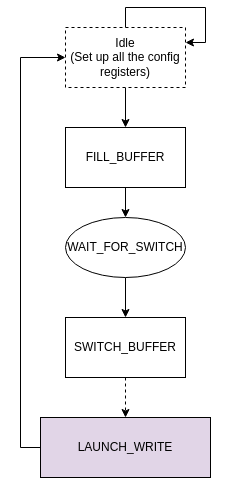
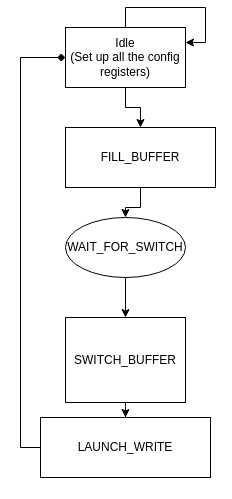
  <mxCell id="0" />
  <mxCell id="1" parent="0" />
  <mxCell id="2" style="edgeStyle=orthogonalEdgeStyle;rounded=0;orthogonalLoop=1;jettySize=auto;html=1;entryX=0.5;entryY=0;entryDx=0;entryDy=0;" edge="1" parent="1" source="3" target="5"><mxGeometry relative="1" as="geometry" /></mxCell>
- <mxCell id="3" value="Idle&lt;div&gt;(Set up all the config registers)&lt;/div&gt;" style="rounded=0;whiteSpace=wrap;html=1;dashed=1;" vertex="1" parent="1"><mxGeometry x="65" y="20" width="120" height="60" as="geometry" /></mxCell>
+ <mxCell id="3" value="Idle&lt;div&gt;(Set up all the config registers)&lt;/div&gt;" style="rounded=0;whiteSpace=wrap;html=1;" vertex="1" parent="1"><mxGeometry x="65" y="20" width="120" height="60" as="geometry" /></mxCell>
  <mxCell id="4" style="edgeStyle=orthogonalEdgeStyle;rounded=0;orthogonalLoop=1;jettySize=auto;html=1;entryX=0.5;entryY=0;entryDx=0;entryDy=0;" edge="1" parent="1" source="5" target="7"><mxGeometry relative="1" as="geometry" /></mxCell>
- <mxCell id="5" value="FILL_BUFFER" style="rounded=0;whiteSpace=wrap;html=1;" vertex="1" parent="1"><mxGeometry x="65" y="120" width="120" height="60" as="geometry" /></mxCell>
+ <mxCell id="5" value="FILL_BUFFER" style="rounded=0;whiteSpace=wrap;html=1;" vertex="1" parent="1"><mxGeometry x="65" y="120" width="150" height="60" as="geometry" /></mxCell>
  <mxCell id="6" style="edgeStyle=orthogonalEdgeStyle;rounded=0;orthogonalLoop=1;jettySize=auto;html=1;entryX=0.5;entryY=0;entryDx=0;entryDy=0;" edge="1" parent="1" source="7" target="9"><mxGeometry relative="1" as="geometry" /></mxCell>
  <mxCell id="7" value="WAIT_FOR_SWITCH" style="ellipse;whiteSpace=wrap;html=1;" vertex="1" parent="1"><mxGeometry x="65" y="210" width="120" height="60" as="geometry" /></mxCell>
  <mxCell id="8" style="edgeStyle=orthogonalEdgeStyle;rounded=0;orthogonalLoop=1;jettySize=auto;html=1;entryX=0.5;entryY=0;entryDx=0;entryDy=0;dashed=1;" edge="1" parent="1" source="9" target="11"><mxGeometry relative="1" as="geometry" /></mxCell>
- <mxCell id="9" value="SWITCH_BUFFER" style="rounded=0;whiteSpace=wrap;html=1;" vertex="1" parent="1"><mxGeometry x="65" y="310" width="120" height="60" as="geometry" /></mxCell>
- <mxCell id="10" style="edgeStyle=orthogonalEdgeStyle;rounded=0;orthogonalLoop=1;jettySize=auto;html=1;entryX=0;entryY=0.5;entryDx=0;entryDy=0;" edge="1" parent="1" source="11" target="3"><mxGeometry relative="1" as="geometry"><Array as="points"><mxPoint x="20" y="440" /><mxPoint x="20" y="50" /></Array></mxGeometry></mxCell>
- <mxCell id="11" value="LAUNCH_WRITE" style="rounded=0;whiteSpace=wrap;html=1;fillColor=#e1d5e7;" vertex="1" parent="1"><mxGeometry x="40" y="410" width="170" height="60" as="geometry" /></mxCell>
+ <mxCell id="9" value="SWITCH_BUFFER" style="rounded=0;whiteSpace=wrap;html=1;" vertex="1" parent="1"><mxGeometry x="65" y="310" width="120" height="85" as="geometry" /></mxCell>
+ <mxCell id="10" style="edgeStyle=orthogonalEdgeStyle;rounded=0;orthogonalLoop=1;jettySize=auto;html=1;entryX=0;entryY=0.5;entryDx=0;entryDy=0;endArrow=diamond;" edge="1" parent="1" source="11" target="3"><mxGeometry relative="1" as="geometry"><Array as="points"><mxPoint x="20" y="440" /><mxPoint x="20" y="50" /></Array></mxGeometry></mxCell>
+ <mxCell id="11" value="LAUNCH_WRITE" style="rounded=0;whiteSpace=wrap;html=1;" vertex="1" parent="1"><mxGeometry x="40" y="410" width="170" height="60" as="geometry" /></mxCell>
  <mxCell id="12" style="edgeStyle=orthogonalEdgeStyle;rounded=0;orthogonalLoop=1;jettySize=auto;html=1;entryX=1;entryY=0.25;entryDx=0;entryDy=0;" edge="1" parent="1" source="3" target="3"><mxGeometry relative="1" as="geometry" /></mxCell>
